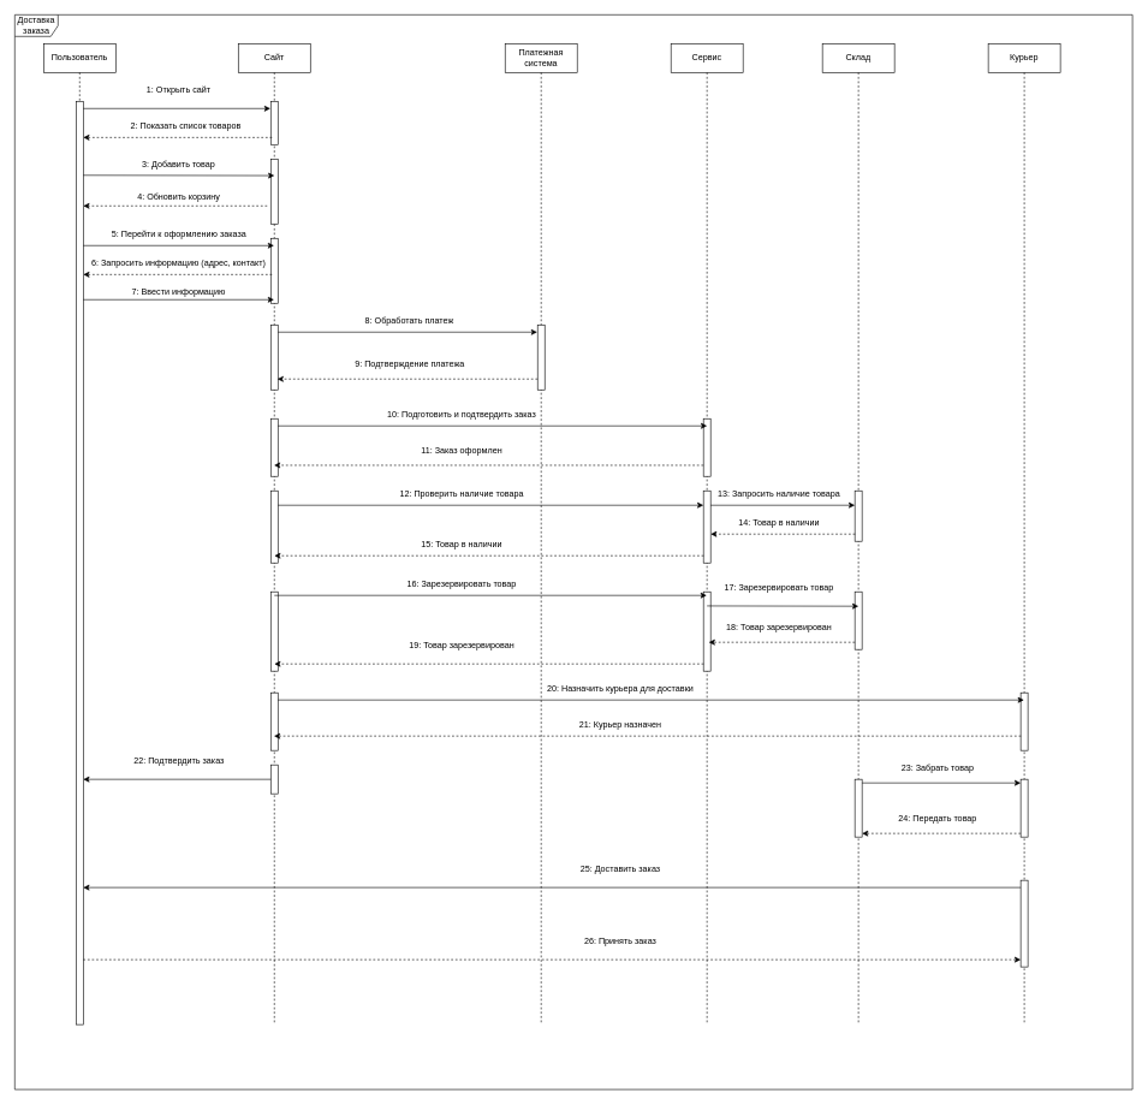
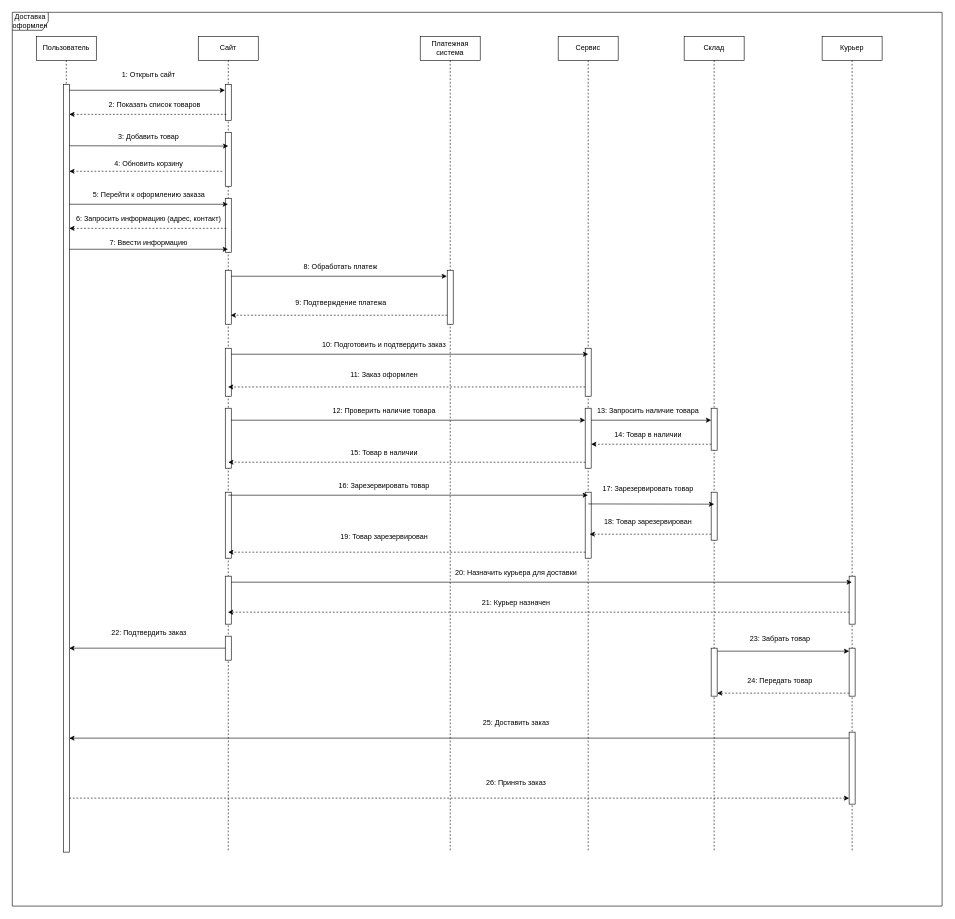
  <mxCell id="0" />
  <mxCell id="1" parent="0" />
  <mxCell id="2" value="Пользователь" style="shape=umlLifeline;perimeter=lifelinePerimeter;whiteSpace=wrap;html=1;container=1;dropTarget=0;collapsible=0;recursiveResize=0;outlineConnect=0;portConstraint=eastwest;newEdgeStyle={&quot;curved&quot;:0,&quot;rounded&quot;:0};" vertex="1" parent="1"><mxGeometry x="60" y="60" width="100" height="80" as="geometry" /></mxCell>
  <mxCell id="3" value="Сайт" style="shape=umlLifeline;perimeter=lifelinePerimeter;whiteSpace=wrap;html=1;container=1;dropTarget=0;collapsible=0;recursiveResize=0;outlineConnect=0;portConstraint=eastwest;newEdgeStyle={&quot;curved&quot;:0,&quot;rounded&quot;:0};" vertex="1" parent="1"><mxGeometry x="330" y="60" width="100" height="1360" as="geometry" /></mxCell>
  <mxCell id="4" value="" style="html=1;points=[[0,0,0,0,5],[0,1,0,0,-5],[1,0,0,0,5],[1,1,0,0,-5]];perimeter=orthogonalPerimeter;outlineConnect=0;targetShapes=umlLifeline;portConstraint=eastwest;newEdgeStyle={&quot;curved&quot;:0,&quot;rounded&quot;:0};" vertex="1" parent="3"><mxGeometry x="45" y="80" width="10" height="60" as="geometry" /></mxCell>
  <mxCell id="5" value="" style="html=1;points=[[0,0,0,0,5],[0,1,0,0,-5],[1,0,0,0,5],[1,1,0,0,-5]];perimeter=orthogonalPerimeter;outlineConnect=0;targetShapes=umlLifeline;portConstraint=eastwest;newEdgeStyle={&quot;curved&quot;:0,&quot;rounded&quot;:0};" vertex="1" parent="3"><mxGeometry x="45" y="270" width="10" height="90" as="geometry" /></mxCell>
  <mxCell id="6" value="" style="html=1;points=[[0,0,0,0,5],[0,1,0,0,-5],[1,0,0,0,5],[1,1,0,0,-5]];perimeter=orthogonalPerimeter;outlineConnect=0;targetShapes=umlLifeline;portConstraint=eastwest;newEdgeStyle={&quot;curved&quot;:0,&quot;rounded&quot;:0};" vertex="1" parent="3"><mxGeometry x="45" y="390" width="10" height="90" as="geometry" /></mxCell>
  <mxCell id="7" value="" style="html=1;points=[[0,0,0,0,5],[0,1,0,0,-5],[1,0,0,0,5],[1,1,0,0,-5]];perimeter=orthogonalPerimeter;outlineConnect=0;targetShapes=umlLifeline;portConstraint=eastwest;newEdgeStyle={&quot;curved&quot;:0,&quot;rounded&quot;:0};" vertex="1" parent="3"><mxGeometry x="45" y="520" width="10" height="80" as="geometry" /></mxCell>
  <mxCell id="8" value="" style="html=1;points=[[0,0,0,0,5],[0,1,0,0,-5],[1,0,0,0,5],[1,1,0,0,-5]];perimeter=orthogonalPerimeter;outlineConnect=0;targetShapes=umlLifeline;portConstraint=eastwest;newEdgeStyle={&quot;curved&quot;:0,&quot;rounded&quot;:0};" vertex="1" parent="3"><mxGeometry x="45" y="620" width="10" height="100" as="geometry" /></mxCell>
  <mxCell id="9" value="" style="html=1;points=[[0,0,0,0,5],[0,1,0,0,-5],[1,0,0,0,5],[1,1,0,0,-5]];perimeter=orthogonalPerimeter;outlineConnect=0;targetShapes=umlLifeline;portConstraint=eastwest;newEdgeStyle={&quot;curved&quot;:0,&quot;rounded&quot;:0};" vertex="1" parent="3"><mxGeometry x="45" y="760" width="10" height="110" as="geometry" /></mxCell>
  <mxCell id="10" value="" style="html=1;points=[[0,0,0,0,5],[0,1,0,0,-5],[1,0,0,0,5],[1,1,0,0,-5]];perimeter=orthogonalPerimeter;outlineConnect=0;targetShapes=umlLifeline;portConstraint=eastwest;newEdgeStyle={&quot;curved&quot;:0,&quot;rounded&quot;:0};" vertex="1" parent="3"><mxGeometry x="45" y="900" width="10" height="80" as="geometry" /></mxCell>
  <mxCell id="11" value="" style="html=1;points=[[0,0,0,0,5],[0,1,0,0,-5],[1,0,0,0,5],[1,1,0,0,-5]];perimeter=orthogonalPerimeter;outlineConnect=0;targetShapes=umlLifeline;portConstraint=eastwest;newEdgeStyle={&quot;curved&quot;:0,&quot;rounded&quot;:0};" vertex="1" parent="3"><mxGeometry x="45" y="1000" width="10" height="40" as="geometry" /></mxCell>
  <mxCell id="12" value="" style="html=1;points=[[0,0,0,0,5],[0,1,0,0,-5],[1,0,0,0,5],[1,1,0,0,-5]];perimeter=orthogonalPerimeter;outlineConnect=0;targetShapes=umlLifeline;portConstraint=eastwest;newEdgeStyle={&quot;curved&quot;:0,&quot;rounded&quot;:0};" vertex="1" parent="3"><mxGeometry x="45" y="160" width="10" height="90" as="geometry" /></mxCell>
  <mxCell id="13" value="Платежная система" style="shape=umlLifeline;perimeter=lifelinePerimeter;whiteSpace=wrap;html=1;container=1;dropTarget=0;collapsible=0;recursiveResize=0;outlineConnect=0;portConstraint=eastwest;newEdgeStyle={&quot;curved&quot;:0,&quot;rounded&quot;:0};" vertex="1" parent="1"><mxGeometry x="700" y="60" width="100" height="1360" as="geometry" /></mxCell>
  <mxCell id="14" value="" style="html=1;points=[[0,0,0,0,5],[0,1,0,0,-5],[1,0,0,0,5],[1,1,0,0,-5]];perimeter=orthogonalPerimeter;outlineConnect=0;targetShapes=umlLifeline;portConstraint=eastwest;newEdgeStyle={&quot;curved&quot;:0,&quot;rounded&quot;:0};" vertex="1" parent="13"><mxGeometry x="45" y="390" width="10" height="90" as="geometry" /></mxCell>
  <mxCell id="15" value="Сервис" style="shape=umlLifeline;perimeter=lifelinePerimeter;whiteSpace=wrap;html=1;container=1;dropTarget=0;collapsible=0;recursiveResize=0;outlineConnect=0;portConstraint=eastwest;newEdgeStyle={&quot;curved&quot;:0,&quot;rounded&quot;:0};" vertex="1" parent="1"><mxGeometry x="930" y="60" width="100" height="1360" as="geometry" /></mxCell>
  <mxCell id="16" value="" style="html=1;points=[[0,0,0,0,5],[0,1,0,0,-5],[1,0,0,0,5],[1,1,0,0,-5]];perimeter=orthogonalPerimeter;outlineConnect=0;targetShapes=umlLifeline;portConstraint=eastwest;newEdgeStyle={&quot;curved&quot;:0,&quot;rounded&quot;:0};" vertex="1" parent="15"><mxGeometry x="45" y="520" width="10" height="80" as="geometry" /></mxCell>
  <mxCell id="17" value="" style="html=1;points=[[0,0,0,0,5],[0,1,0,0,-5],[1,0,0,0,5],[1,1,0,0,-5]];perimeter=orthogonalPerimeter;outlineConnect=0;targetShapes=umlLifeline;portConstraint=eastwest;newEdgeStyle={&quot;curved&quot;:0,&quot;rounded&quot;:0};" vertex="1" parent="15"><mxGeometry x="45" y="620" width="10" height="100" as="geometry" /></mxCell>
  <mxCell id="18" value="" style="html=1;points=[[0,0,0,0,5],[0,1,0,0,-5],[1,0,0,0,5],[1,1,0,0,-5]];perimeter=orthogonalPerimeter;outlineConnect=0;targetShapes=umlLifeline;portConstraint=eastwest;newEdgeStyle={&quot;curved&quot;:0,&quot;rounded&quot;:0};" vertex="1" parent="15"><mxGeometry x="45" y="760" width="10" height="110" as="geometry" /></mxCell>
  <mxCell id="19" value="Склад" style="shape=umlLifeline;perimeter=lifelinePerimeter;whiteSpace=wrap;html=1;container=1;dropTarget=0;collapsible=0;recursiveResize=0;outlineConnect=0;portConstraint=eastwest;newEdgeStyle={&quot;curved&quot;:0,&quot;rounded&quot;:0};" vertex="1" parent="1"><mxGeometry x="1140" y="60" width="100" height="1360" as="geometry" /></mxCell>
  <mxCell id="20" value="" style="html=1;points=[[0,0,0,0,5],[0,1,0,0,-5],[1,0,0,0,5],[1,1,0,0,-5]];perimeter=orthogonalPerimeter;outlineConnect=0;targetShapes=umlLifeline;portConstraint=eastwest;newEdgeStyle={&quot;curved&quot;:0,&quot;rounded&quot;:0};" vertex="1" parent="19"><mxGeometry x="45" y="620" width="10" height="70" as="geometry" /></mxCell>
  <mxCell id="21" value="" style="html=1;points=[[0,0,0,0,5],[0,1,0,0,-5],[1,0,0,0,5],[1,1,0,0,-5]];perimeter=orthogonalPerimeter;outlineConnect=0;targetShapes=umlLifeline;portConstraint=eastwest;newEdgeStyle={&quot;curved&quot;:0,&quot;rounded&quot;:0};" vertex="1" parent="19"><mxGeometry x="45" y="760" width="10" height="80" as="geometry" /></mxCell>
  <mxCell id="22" value="" style="html=1;points=[[0,0,0,0,5],[0,1,0,0,-5],[1,0,0,0,5],[1,1,0,0,-5]];perimeter=orthogonalPerimeter;outlineConnect=0;targetShapes=umlLifeline;portConstraint=eastwest;newEdgeStyle={&quot;curved&quot;:0,&quot;rounded&quot;:0};" vertex="1" parent="19"><mxGeometry x="45" y="1020" width="10" height="80" as="geometry" /></mxCell>
  <mxCell id="23" value="" style="html=1;points=[[0,0,0,0,5],[0,1,0,0,-5],[1,0,0,0,5],[1,1,0,0,-5]];perimeter=orthogonalPerimeter;outlineConnect=0;targetShapes=umlLifeline;portConstraint=eastwest;newEdgeStyle={&quot;curved&quot;:0,&quot;rounded&quot;:0};" vertex="1" parent="1"><mxGeometry x="105" y="140" width="10" height="1280" as="geometry" /></mxCell>
  <mxCell id="24" value="" style="endArrow=classic;html=1;rounded=0;exitX=1.083;exitY=0.016;exitDx=0;exitDy=0;exitPerimeter=0;" edge="1" parent="1"><mxGeometry width="50" height="50" relative="1" as="geometry"><mxPoint x="115" y="150" as="sourcePoint" /><mxPoint x="374.5" y="150" as="targetPoint" /></mxGeometry></mxCell>
  <mxCell id="25" value="" style="endArrow=classic;html=1;rounded=0;exitX=1.083;exitY=0.016;exitDx=0;exitDy=0;exitPerimeter=0;" edge="1" parent="1" target="3"><mxGeometry width="50" height="50" relative="1" as="geometry"><mxPoint x="115" y="415" as="sourcePoint" /><mxPoint x="354" y="415" as="targetPoint" /></mxGeometry></mxCell>
  <mxCell id="26" value="1: Открыть сайт" style="text;html=1;align=center;verticalAlign=middle;whiteSpace=wrap;rounded=0;" vertex="1" parent="1"><mxGeometry x="170" y="110" width="155" height="30" as="geometry" /></mxCell>
  <mxCell id="27" value="" style="endArrow=classic;html=1;rounded=0;dashed=1;" edge="1" parent="1" target="23"><mxGeometry width="50" height="50" relative="1" as="geometry"><mxPoint x="376.75" y="190.14" as="sourcePoint" /><mxPoint x="160" y="190" as="targetPoint" /></mxGeometry></mxCell>
  <mxCell id="28" value="2: Показать список товаров" style="text;html=1;align=center;verticalAlign=middle;whiteSpace=wrap;rounded=0;" vertex="1" parent="1"><mxGeometry x="175" y="160" width="165" height="30" as="geometry" /></mxCell>
  <mxCell id="29" value="" style="endArrow=classic;html=1;rounded=0;exitX=1.083;exitY=0.016;exitDx=0;exitDy=0;exitPerimeter=0;" edge="1" parent="1"><mxGeometry width="50" height="50" relative="1" as="geometry"><mxPoint x="115" y="242.5" as="sourcePoint" /><mxPoint x="380" y="243" as="targetPoint" /></mxGeometry></mxCell>
  <mxCell id="30" value="" style="endArrow=classic;html=1;rounded=0;dashed=1;" edge="1" parent="1" target="23"><mxGeometry width="50" height="50" relative="1" as="geometry"><mxPoint x="370" y="285" as="sourcePoint" /><mxPoint x="320" y="284.58" as="targetPoint" /></mxGeometry></mxCell>
  <mxCell id="31" value="3: Добавить товар" style="text;html=1;align=center;verticalAlign=middle;whiteSpace=wrap;rounded=0;" vertex="1" parent="1"><mxGeometry x="170" y="212.5" width="155" height="30" as="geometry" /></mxCell>
  <mxCell id="32" value="4: Обновить корзину" style="text;html=1;align=center;verticalAlign=middle;whiteSpace=wrap;rounded=0;" vertex="1" parent="1"><mxGeometry x="170" y="257.5" width="155" height="30" as="geometry" /></mxCell>
  <mxCell id="33" value="" style="endArrow=classic;html=1;rounded=0;exitX=1.083;exitY=0.016;exitDx=0;exitDy=0;exitPerimeter=0;" edge="1" parent="1" target="3"><mxGeometry width="50" height="50" relative="1" as="geometry"><mxPoint x="115" y="340" as="sourcePoint" /><mxPoint x="354" y="340" as="targetPoint" /></mxGeometry></mxCell>
  <mxCell id="34" value="" style="endArrow=classic;html=1;rounded=0;dashed=1;" edge="1" parent="1" target="23"><mxGeometry width="50" height="50" relative="1" as="geometry"><mxPoint x="376.75" y="380.14" as="sourcePoint" /><mxPoint x="120" y="380" as="targetPoint" /></mxGeometry></mxCell>
  <mxCell id="35" value="6: Запросить информацию (адрес, контакт)" style="text;html=1;align=center;verticalAlign=middle;whiteSpace=wrap;rounded=0;" vertex="1" parent="1"><mxGeometry x="120" y="350" width="255" height="30" as="geometry" /></mxCell>
  <mxCell id="36" value="5: Перейти к оформлению заказа" style="text;html=1;align=center;verticalAlign=middle;whiteSpace=wrap;rounded=0;" vertex="1" parent="1"><mxGeometry x="147.5" y="310" width="200" height="30" as="geometry" /></mxCell>
  <mxCell id="37" value="7: Ввести информацию" style="text;html=1;align=center;verticalAlign=middle;whiteSpace=wrap;rounded=0;" vertex="1" parent="1"><mxGeometry x="170" y="390" width="155" height="30" as="geometry" /></mxCell>
  <mxCell id="38" value="" style="endArrow=classic;html=1;rounded=0;" edge="1" parent="1" source="6"><mxGeometry width="50" height="50" relative="1" as="geometry"><mxPoint x="390" y="460" as="sourcePoint" /><mxPoint x="744.5" y="460" as="targetPoint" /></mxGeometry></mxCell>
  <mxCell id="39" value="8: Обработать платеж" style="text;html=1;align=center;verticalAlign=middle;whiteSpace=wrap;rounded=0;" vertex="1" parent="1"><mxGeometry x="490" y="430" width="155" height="30" as="geometry" /></mxCell>
  <mxCell id="40" value="" style="endArrow=classic;html=1;rounded=0;dashed=1;" edge="1" parent="1" source="14"><mxGeometry width="50" height="50" relative="1" as="geometry"><mxPoint x="740" y="525" as="sourcePoint" /><mxPoint x="384.12" y="525" as="targetPoint" /></mxGeometry></mxCell>
  <mxCell id="41" value="9: Подтверждение платежа" style="text;html=1;align=center;verticalAlign=middle;whiteSpace=wrap;rounded=0;" vertex="1" parent="1"><mxGeometry x="487.5" y="490" width="160" height="30" as="geometry" /></mxCell>
  <mxCell id="42" value="" style="endArrow=classic;html=1;rounded=0;" edge="1" parent="1"><mxGeometry width="50" height="50" relative="1" as="geometry"><mxPoint x="385" y="590" as="sourcePoint" /><mxPoint x="980" y="590" as="targetPoint" /></mxGeometry></mxCell>
  <mxCell id="43" value="10: Подготовить и подтвердить заказ" style="text;html=1;align=center;verticalAlign=middle;whiteSpace=wrap;rounded=0;" vertex="1" parent="1"><mxGeometry x="520" y="560" width="240" height="30" as="geometry" /></mxCell>
  <mxCell id="44" value="" style="endArrow=classic;html=1;rounded=0;dashed=1;" edge="1" parent="1"><mxGeometry width="50" height="50" relative="1" as="geometry"><mxPoint x="975" y="644.58" as="sourcePoint" /><mxPoint x="379.667" y="644.58" as="targetPoint" /></mxGeometry></mxCell>
  <mxCell id="45" value="11: Заказ оформлен" style="text;html=1;align=center;verticalAlign=middle;whiteSpace=wrap;rounded=0;" vertex="1" parent="1"><mxGeometry x="520" y="610" width="240" height="30" as="geometry" /></mxCell>
  <mxCell id="46" value="" style="endArrow=classic;html=1;rounded=0;" edge="1" parent="1" source="8"><mxGeometry width="50" height="50" relative="1" as="geometry"><mxPoint x="390" y="700" as="sourcePoint" /><mxPoint x="975" y="700" as="targetPoint" /></mxGeometry></mxCell>
  <mxCell id="47" value="12: Проверить наличие товара" style="text;html=1;align=center;verticalAlign=middle;whiteSpace=wrap;rounded=0;" vertex="1" parent="1"><mxGeometry x="520" y="670" width="240" height="30" as="geometry" /></mxCell>
  <mxCell id="48" value="" style="endArrow=classic;html=1;rounded=0;" edge="1" parent="1"><mxGeometry width="50" height="50" relative="1" as="geometry"><mxPoint x="985" y="700" as="sourcePoint" /><mxPoint x="1185" y="700" as="targetPoint" /></mxGeometry></mxCell>
  <mxCell id="49" value="13: Запросить наличие товара" style="text;html=1;align=center;verticalAlign=middle;whiteSpace=wrap;rounded=0;" vertex="1" parent="1"><mxGeometry x="960" y="670" width="240" height="30" as="geometry" /></mxCell>
  <mxCell id="50" value="" style="endArrow=classic;html=1;rounded=0;dashed=1;" edge="1" parent="1" target="17"><mxGeometry width="50" height="50" relative="1" as="geometry"><mxPoint x="1185.33" y="740" as="sourcePoint" /><mxPoint x="589.997" y="740" as="targetPoint" /></mxGeometry></mxCell>
  <mxCell id="51" value="14: Товар в наличии" style="text;html=1;align=center;verticalAlign=middle;whiteSpace=wrap;rounded=0;" vertex="1" parent="1"><mxGeometry x="960" y="710" width="240" height="30" as="geometry" /></mxCell>
  <mxCell id="52" value="" style="endArrow=classic;html=1;rounded=0;dashed=1;" edge="1" parent="1"><mxGeometry width="50" height="50" relative="1" as="geometry"><mxPoint x="975.33" y="770" as="sourcePoint" /><mxPoint x="380" y="770" as="targetPoint" /></mxGeometry></mxCell>
  <mxCell id="53" value="15: Товар в наличии" style="text;html=1;align=center;verticalAlign=middle;whiteSpace=wrap;rounded=0;" vertex="1" parent="1"><mxGeometry x="520" y="740" width="240" height="30" as="geometry" /></mxCell>
  <mxCell id="54" value="" style="endArrow=classic;html=1;rounded=0;" edge="1" parent="1" target="15"><mxGeometry width="50" height="50" relative="1" as="geometry"><mxPoint x="380" y="825" as="sourcePoint" /><mxPoint x="960" y="825" as="targetPoint" /></mxGeometry></mxCell>
  <mxCell id="55" value="16: Зарезервировать товар" style="text;html=1;align=center;verticalAlign=middle;whiteSpace=wrap;rounded=0;" vertex="1" parent="1"><mxGeometry x="520" y="795" width="240" height="30" as="geometry" /></mxCell>
  <mxCell id="56" value="" style="endArrow=classic;html=1;rounded=0;" edge="1" parent="1"><mxGeometry width="50" height="50" relative="1" as="geometry"><mxPoint x="980" y="839.57" as="sourcePoint" /><mxPoint x="1190" y="840" as="targetPoint" /></mxGeometry></mxCell>
  <mxCell id="57" value="17: Зарезервировать товар" style="text;html=1;align=center;verticalAlign=middle;whiteSpace=wrap;rounded=0;" vertex="1" parent="1"><mxGeometry x="960" y="800" width="240" height="30" as="geometry" /></mxCell>
  <mxCell id="58" value="" style="endArrow=classic;html=1;rounded=0;dashed=1;" edge="1" parent="1" source="21"><mxGeometry width="50" height="50" relative="1" as="geometry"><mxPoint x="1177.5" y="890" as="sourcePoint" /><mxPoint x="982.5" y="890" as="targetPoint" /></mxGeometry></mxCell>
  <mxCell id="59" value="18: Товар зарезервирован" style="text;html=1;align=center;verticalAlign=middle;whiteSpace=wrap;rounded=0;" vertex="1" parent="1"><mxGeometry x="960" y="855" width="240" height="30" as="geometry" /></mxCell>
  <mxCell id="60" value="" style="endArrow=classic;html=1;rounded=0;dashed=1;" edge="1" parent="1"><mxGeometry width="50" height="50" relative="1" as="geometry"><mxPoint x="975.33" y="920" as="sourcePoint" /><mxPoint x="380" y="920" as="targetPoint" /></mxGeometry></mxCell>
  <mxCell id="61" value="19: Товар зарезервирован" style="text;html=1;align=center;verticalAlign=middle;whiteSpace=wrap;rounded=0;" vertex="1" parent="1"><mxGeometry x="520" y="880" width="240" height="30" as="geometry" /></mxCell>
  <mxCell id="62" value="Курьер" style="shape=umlLifeline;perimeter=lifelinePerimeter;whiteSpace=wrap;html=1;container=1;dropTarget=0;collapsible=0;recursiveResize=0;outlineConnect=0;portConstraint=eastwest;newEdgeStyle={&quot;curved&quot;:0,&quot;rounded&quot;:0};" vertex="1" parent="1"><mxGeometry x="1370" y="60" width="100" height="1360" as="geometry" /></mxCell>
  <mxCell id="63" value="" style="html=1;points=[[0,0,0,0,5],[0,1,0,0,-5],[1,0,0,0,5],[1,1,0,0,-5]];perimeter=orthogonalPerimeter;outlineConnect=0;targetShapes=umlLifeline;portConstraint=eastwest;newEdgeStyle={&quot;curved&quot;:0,&quot;rounded&quot;:0};" vertex="1" parent="62"><mxGeometry x="45" y="900" width="10" height="80" as="geometry" /></mxCell>
  <mxCell id="64" value="" style="html=1;points=[[0,0,0,0,5],[0,1,0,0,-5],[1,0,0,0,5],[1,1,0,0,-5]];perimeter=orthogonalPerimeter;outlineConnect=0;targetShapes=umlLifeline;portConstraint=eastwest;newEdgeStyle={&quot;curved&quot;:0,&quot;rounded&quot;:0};" vertex="1" parent="62"><mxGeometry x="45" y="1020" width="10" height="80" as="geometry" /></mxCell>
  <mxCell id="65" value="" style="html=1;points=[[0,0,0,0,5],[0,1,0,0,-5],[1,0,0,0,5],[1,1,0,0,-5]];perimeter=orthogonalPerimeter;outlineConnect=0;targetShapes=umlLifeline;portConstraint=eastwest;newEdgeStyle={&quot;curved&quot;:0,&quot;rounded&quot;:0};" vertex="1" parent="62"><mxGeometry x="45" y="1160" width="10" height="120" as="geometry" /></mxCell>
  <mxCell id="66" value="" style="endArrow=classic;html=1;rounded=0;" edge="1" parent="1"><mxGeometry width="50" height="50" relative="1" as="geometry"><mxPoint x="385" y="970" as="sourcePoint" /><mxPoint x="1419.5" y="970" as="targetPoint" /></mxGeometry></mxCell>
  <mxCell id="67" value="20: Назначить курьера для доставки" style="text;html=1;align=center;verticalAlign=middle;whiteSpace=wrap;rounded=0;" vertex="1" parent="1"><mxGeometry x="740" y="940" width="240" height="30" as="geometry" /></mxCell>
  <mxCell id="68" value="" style="endArrow=classic;html=1;rounded=0;dashed=1;" edge="1" parent="1" target="3"><mxGeometry width="50" height="50" relative="1" as="geometry"><mxPoint x="1415.33" y="1020" as="sourcePoint" /><mxPoint x="820" y="1020" as="targetPoint" /></mxGeometry></mxCell>
  <mxCell id="69" value="21: Курьер назначен" style="text;html=1;align=center;verticalAlign=middle;whiteSpace=wrap;rounded=0;" vertex="1" parent="1"><mxGeometry x="740" y="990" width="240" height="30" as="geometry" /></mxCell>
  <mxCell id="70" value="" style="endArrow=classic;html=1;rounded=0;" edge="1" parent="1" target="23"><mxGeometry width="50" height="50" relative="1" as="geometry"><mxPoint x="375" y="1080" as="sourcePoint" /><mxPoint x="126.5" y="1080" as="targetPoint" /></mxGeometry></mxCell>
  <mxCell id="71" value="22: Подтвердить заказ" style="text;html=1;align=center;verticalAlign=middle;whiteSpace=wrap;rounded=0;" vertex="1" parent="1"><mxGeometry x="127.5" y="1040" width="240" height="30" as="geometry" /></mxCell>
  <mxCell id="72" value="" style="endArrow=classic;html=1;rounded=0;dashed=1;entryX=1;entryY=1;entryDx=0;entryDy=-5;entryPerimeter=0;exitX=0;exitY=1;exitDx=0;exitDy=-5;exitPerimeter=0;" edge="1" parent="1" source="64" target="22"><mxGeometry width="50" height="50" relative="1" as="geometry"><mxPoint x="1411.5" y="1150" as="sourcePoint" /><mxPoint x="1209" y="1150" as="targetPoint" /></mxGeometry></mxCell>
  <mxCell id="73" value="" style="endArrow=classic;html=1;rounded=0;entryX=0;entryY=0;entryDx=0;entryDy=5;entryPerimeter=0;" edge="1" parent="1" source="22" target="64"><mxGeometry width="50" height="50" relative="1" as="geometry"><mxPoint x="1200" y="1090" as="sourcePoint" /><mxPoint x="1410" y="1090.43" as="targetPoint" /></mxGeometry></mxCell>
  <mxCell id="74" value="23: Забрать товар" style="text;html=1;align=center;verticalAlign=middle;whiteSpace=wrap;rounded=0;" vertex="1" parent="1"><mxGeometry x="1180" y="1050" width="240" height="30" as="geometry" /></mxCell>
  <mxCell id="75" value="24: Передать товар" style="text;html=1;align=center;verticalAlign=middle;whiteSpace=wrap;rounded=0;" vertex="1" parent="1"><mxGeometry x="1180" y="1120" width="240" height="30" as="geometry" /></mxCell>
  <mxCell id="76" value="" style="endArrow=classic;html=1;rounded=0;" edge="1" parent="1"><mxGeometry width="50" height="50" relative="1" as="geometry"><mxPoint x="1415" y="1230" as="sourcePoint" /><mxPoint x="115" y="1230" as="targetPoint" /></mxGeometry></mxCell>
  <mxCell id="77" value="25: Доставить заказ" style="text;html=1;align=center;verticalAlign=middle;whiteSpace=wrap;rounded=0;" vertex="1" parent="1"><mxGeometry x="740" y="1189" width="240" height="30" as="geometry" /></mxCell>
  <mxCell id="78" value="" style="endArrow=classic;html=1;rounded=0;dashed=1;" edge="1" parent="1"><mxGeometry width="50" height="50" relative="1" as="geometry"><mxPoint x="115" y="1330" as="sourcePoint" /><mxPoint x="1415" y="1330" as="targetPoint" /></mxGeometry></mxCell>
  <mxCell id="79" value="26: Принять заказ" style="text;html=1;align=center;verticalAlign=middle;whiteSpace=wrap;rounded=0;" vertex="1" parent="1"><mxGeometry x="740" y="1290" width="240" height="30" as="geometry" /></mxCell>
- <mxCell id="80" value="Доставка заказа" style="shape=umlFrame;whiteSpace=wrap;html=1;pointerEvents=0;" vertex="1" parent="1"><mxGeometry x="20" width="1550" height="1490" as="geometry" y="20" /></mxCell>
+ <mxCell id="80" value="Доставка оформлен" style="shape=umlFrame;whiteSpace=wrap;html=1;pointerEvents=0;" vertex="1" parent="1"><mxGeometry x="20" width="1550" height="1490" as="geometry" y="20" /></mxCell>
